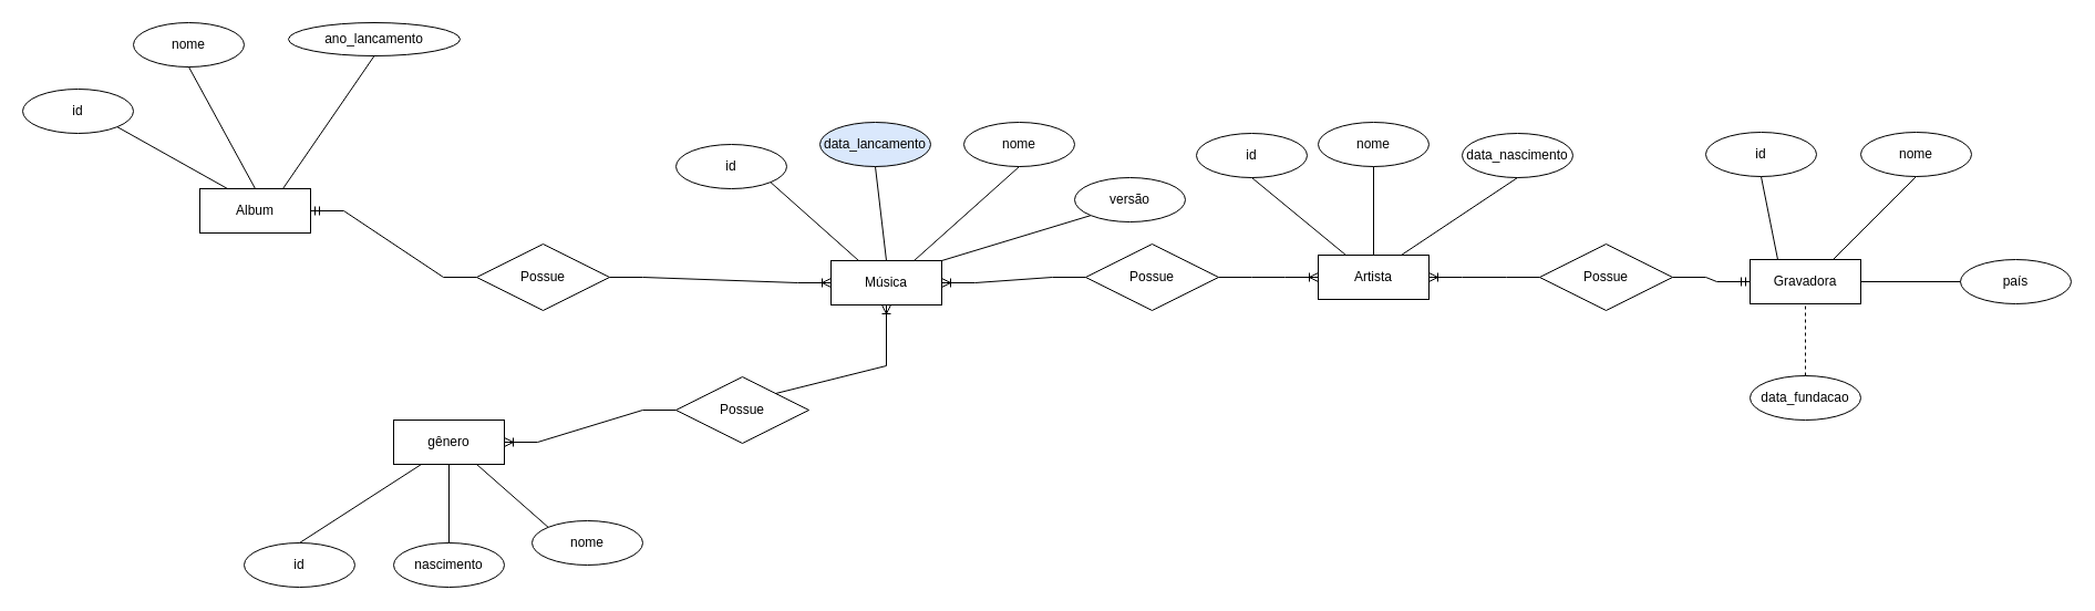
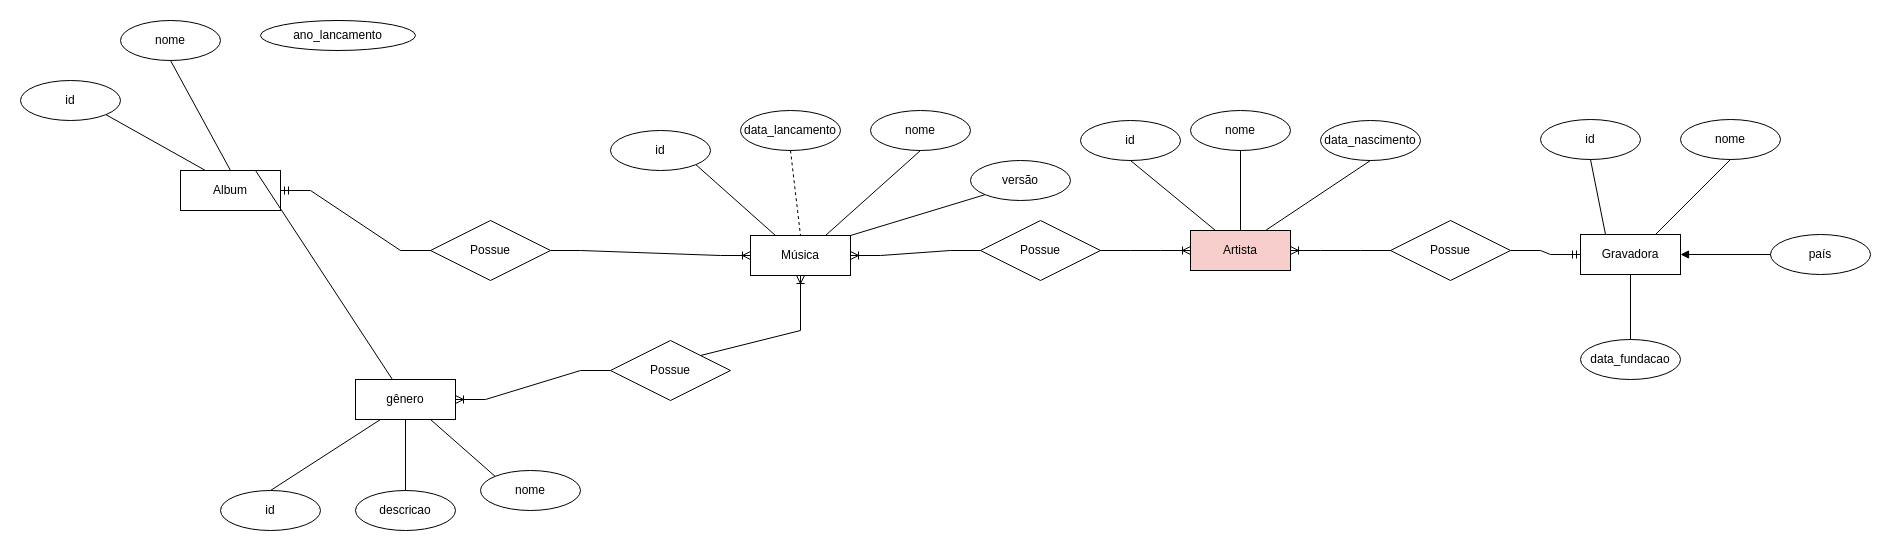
  <mxCell id="0" />
  <mxCell id="1" parent="0" />
  <mxCell id="2" value="Possue" style="shape=rhombus;perimeter=rhombusPerimeter;whiteSpace=wrap;html=1;align=center;" parent="1" vertex="1"><mxGeometry x="430" y="220" width="120" height="60" as="geometry" /></mxCell>
  <mxCell id="3" value="Música" style="whiteSpace=wrap;html=1;align=center;" vertex="1" parent="1"><mxGeometry x="750" y="235" width="100" height="40" as="geometry" /></mxCell>
- <mxCell id="4" value="Artista" style="whiteSpace=wrap;html=1;align=center;" vertex="1" parent="1"><mxGeometry x="1190" y="230" width="100" height="40" as="geometry" /></mxCell>
+ <mxCell id="4" value="Artista" style="whiteSpace=wrap;html=1;align=center;fillColor=#f8cecc;" vertex="1" parent="1"><mxGeometry x="1190" y="230" width="100" height="40" as="geometry" /></mxCell>
  <mxCell id="5" value="gênero" style="whiteSpace=wrap;html=1;align=center;" vertex="1" parent="1"><mxGeometry x="355" y="379" width="100" height="40" as="geometry" /></mxCell>
  <mxCell id="6" value="id" style="ellipse;whiteSpace=wrap;html=1;align=center;" vertex="1" parent="1"><mxGeometry x="610" y="130" width="100" height="40" as="geometry" /></mxCell>
- <mxCell id="7" value="data_lancamento" style="ellipse;whiteSpace=wrap;html=1;align=center;fillColor=#dae8fc;" vertex="1" parent="1"><mxGeometry x="740" y="110" width="100" height="40" as="geometry" /></mxCell>
+ <mxCell id="7" value="data_lancamento" style="ellipse;whiteSpace=wrap;html=1;align=center;" vertex="1" parent="1"><mxGeometry x="740" y="110" width="100" height="40" as="geometry" /></mxCell>
  <mxCell id="8" value="nome" style="ellipse;whiteSpace=wrap;html=1;align=center;" vertex="1" parent="1"><mxGeometry x="870" y="110" width="100" height="40" as="geometry" /></mxCell>
  <mxCell id="9" value="Album" style="whiteSpace=wrap;html=1;align=center;" vertex="1" parent="1"><mxGeometry x="180" y="170" width="100" height="40" as="geometry" /></mxCell>
  <mxCell id="10" value="" style="edgeStyle=entityRelationEdgeStyle;fontSize=12;html=1;endArrow=ERmandOne;rounded=0;entryX=1;entryY=0.5;entryDx=0;entryDy=0;" edge="1" parent="1" source="2" target="9"><mxGeometry width="100" height="100" relative="1" as="geometry"><mxPoint x="470" y="380" as="sourcePoint" /><mxPoint x="570" y="280" as="targetPoint" /></mxGeometry></mxCell>
  <mxCell id="11" value="" style="endArrow=none;html=1;rounded=0;exitX=1;exitY=1;exitDx=0;exitDy=0;entryX=0.25;entryY=0;entryDx=0;entryDy=0;" edge="1" parent="1" source="6" target="3"><mxGeometry relative="1" as="geometry"><mxPoint x="640" y="235" as="sourcePoint" /><mxPoint x="800" y="235" as="targetPoint" /></mxGeometry></mxCell>
- <mxCell id="12" value="" style="endArrow=none;html=1;rounded=0;exitX=0.5;exitY=1;exitDx=0;exitDy=0;entryX=0.5;entryY=0;entryDx=0;entryDy=0;" edge="1" parent="1" source="7" target="3"><mxGeometry relative="1" as="geometry"><mxPoint x="704.64" y="144.86" as="sourcePoint" /><mxPoint x="794.64" y="225.86" as="targetPoint" /></mxGeometry></mxCell>
+ <mxCell id="12" value="" style="endArrow=none;html=1;rounded=0;exitX=0.5;exitY=1;exitDx=0;exitDy=0;entryX=0.5;entryY=0;entryDx=0;entryDy=0;dashed=1;" edge="1" parent="1" source="7" target="3"><mxGeometry relative="1" as="geometry"><mxPoint x="704.64" y="144.86" as="sourcePoint" /><mxPoint x="794.64" y="225.86" as="targetPoint" /></mxGeometry></mxCell>
  <mxCell id="13" value="" style="endArrow=none;html=1;rounded=0;exitX=0;exitY=1;exitDx=0;exitDy=0;entryX=1;entryY=0;entryDx=0;entryDy=0;" edge="1" parent="1" source="36" target="3"><mxGeometry relative="1" as="geometry"><mxPoint x="881" y="137" as="sourcePoint" /><mxPoint x="870" y="243" as="targetPoint" /></mxGeometry></mxCell>
  <mxCell id="14" value="Possue" style="shape=rhombus;perimeter=rhombusPerimeter;whiteSpace=wrap;html=1;align=center;" vertex="1" parent="1"><mxGeometry x="980" y="220" width="120" height="60" as="geometry" /></mxCell>
  <mxCell id="15" value="" style="edgeStyle=entityRelationEdgeStyle;fontSize=12;html=1;endArrow=ERoneToMany;rounded=0;entryX=0;entryY=0.5;entryDx=0;entryDy=0;exitX=1;exitY=0.5;exitDx=0;exitDy=0;" edge="1" parent="1" source="14" target="4"><mxGeometry width="100" height="100" relative="1" as="geometry"><mxPoint x="890" y="305" as="sourcePoint" /><mxPoint x="990" y="205" as="targetPoint" /></mxGeometry></mxCell>
  <mxCell id="16" value="" style="edgeStyle=entityRelationEdgeStyle;fontSize=12;html=1;endArrow=ERoneToMany;rounded=0;entryX=1;entryY=0.5;entryDx=0;entryDy=0;exitX=0;exitY=0.5;exitDx=0;exitDy=0;" edge="1" parent="1" source="14" target="3"><mxGeometry width="100" height="100" relative="1" as="geometry"><mxPoint x="1100" y="265" as="sourcePoint" /><mxPoint x="1190" y="265" as="targetPoint" /></mxGeometry></mxCell>
  <mxCell id="17" value="Possue" style="shape=rhombus;perimeter=rhombusPerimeter;whiteSpace=wrap;html=1;align=center;" vertex="1" parent="1"><mxGeometry x="610" y="340" width="120" height="60" as="geometry" /></mxCell>
  <mxCell id="18" value="" style="edgeStyle=entityRelationEdgeStyle;fontSize=12;html=1;endArrow=ERoneToMany;rounded=0;entryX=1;entryY=0.5;entryDx=0;entryDy=0;exitX=0;exitY=0.5;exitDx=0;exitDy=0;" edge="1" parent="1" source="17" target="5"><mxGeometry width="100" height="100" relative="1" as="geometry"><mxPoint x="980" y="465" as="sourcePoint" /><mxPoint x="860" y="375" as="targetPoint" /></mxGeometry></mxCell>
  <mxCell id="19" value="" style="fontSize=12;html=1;endArrow=ERoneToMany;rounded=0;exitX=1;exitY=0;exitDx=0;exitDy=0;entryX=0.5;entryY=1;entryDx=0;entryDy=0;" edge="1" parent="1" source="17" target="3"><mxGeometry width="100" height="100" relative="1" as="geometry"><mxPoint x="980" y="355" as="sourcePoint" /><mxPoint x="800" y="275" as="targetPoint" /><Array as="points"><mxPoint x="800" y="330" /></Array></mxGeometry></mxCell>
  <mxCell id="20" value="" style="edgeStyle=entityRelationEdgeStyle;fontSize=12;html=1;endArrow=ERoneToMany;rounded=0;entryX=0;entryY=0.5;entryDx=0;entryDy=0;exitX=1;exitY=0.5;exitDx=0;exitDy=0;" edge="1" parent="1" source="2" target="3"><mxGeometry width="100" height="100" relative="1" as="geometry"><mxPoint x="980" y="355" as="sourcePoint" /><mxPoint x="860" y="265" as="targetPoint" /></mxGeometry></mxCell>
  <mxCell id="21" value="nome" style="ellipse;whiteSpace=wrap;html=1;align=center;" vertex="1" parent="1"><mxGeometry x="1190" y="110" width="100" height="40" as="geometry" /></mxCell>
  <mxCell id="22" value="" style="endArrow=none;html=1;rounded=0;exitX=0.5;exitY=1;exitDx=0;exitDy=0;entryX=0.5;entryY=0;entryDx=0;entryDy=0;" edge="1" parent="1" source="21" target="4"><mxGeometry relative="1" as="geometry"><mxPoint x="810" y="55" as="sourcePoint" /><mxPoint x="820" y="150" as="targetPoint" /></mxGeometry></mxCell>
  <mxCell id="23" value="id" style="ellipse;whiteSpace=wrap;html=1;align=center;" vertex="1" parent="1"><mxGeometry x="1080" y="120" width="100" height="40" as="geometry" /></mxCell>
  <mxCell id="24" value="" style="endArrow=none;html=1;rounded=0;exitX=0.5;exitY=1;exitDx=0;exitDy=0;entryX=0.25;entryY=0;entryDx=0;entryDy=0;" edge="1" parent="1" source="23" target="4"><mxGeometry relative="1" as="geometry"><mxPoint x="1340" y="180" as="sourcePoint" /><mxPoint x="1250" y="240" as="targetPoint" /></mxGeometry></mxCell>
  <mxCell id="25" value="data_nascimento" style="ellipse;whiteSpace=wrap;html=1;align=center;" vertex="1" parent="1"><mxGeometry x="1320" y="120" width="100" height="40" as="geometry" /></mxCell>
  <mxCell id="26" value="" style="endArrow=none;html=1;rounded=0;exitX=0.5;exitY=1;exitDx=0;exitDy=0;entryX=0.75;entryY=0;entryDx=0;entryDy=0;" edge="1" source="25" parent="1" target="4"><mxGeometry relative="1" as="geometry"><mxPoint x="910" y="65" as="sourcePoint" /><mxPoint x="1340" y="240" as="targetPoint" /></mxGeometry></mxCell>
  <mxCell id="27" value="id" style="ellipse;whiteSpace=wrap;html=1;align=center;" vertex="1" parent="1"><mxGeometry x="220" y="490" width="100" height="40" as="geometry" /></mxCell>
  <mxCell id="28" value="" style="endArrow=none;html=1;rounded=0;exitX=0.25;exitY=1;exitDx=0;exitDy=0;entryX=0.5;entryY=0;entryDx=0;entryDy=0;" edge="1" parent="1" source="5" target="27"><mxGeometry relative="1" as="geometry"><mxPoint x="465" y="434" as="sourcePoint" /><mxPoint x="535" y="410" as="targetPoint" /></mxGeometry></mxCell>
  <mxCell id="29" value="id" style="ellipse;whiteSpace=wrap;html=1;align=center;" vertex="1" parent="1"><mxGeometry x="20" y="80" width="100" height="40" as="geometry" /></mxCell>
  <mxCell id="30" value="" style="endArrow=none;html=1;rounded=0;exitX=0.25;exitY=0;exitDx=0;exitDy=0;entryX=1;entryY=1;entryDx=0;entryDy=0;" edge="1" target="29" parent="1" source="9"><mxGeometry relative="1" as="geometry"><mxPoint x="145" y="304" as="sourcePoint" /><mxPoint x="240" y="394" as="targetPoint" /></mxGeometry></mxCell>
  <mxCell id="31" value="Gravadora" style="whiteSpace=wrap;html=1;align=center;" vertex="1" parent="1"><mxGeometry x="1580" y="234" width="100" height="40" as="geometry" /></mxCell>
  <mxCell id="32" value="id" style="ellipse;whiteSpace=wrap;html=1;align=center;" vertex="1" parent="1"><mxGeometry x="1540" y="119" width="100" height="40" as="geometry" /></mxCell>
  <mxCell id="33" value="data_fundacao" style="ellipse;whiteSpace=wrap;html=1;align=center;" vertex="1" parent="1"><mxGeometry x="1580" y="339" width="100" height="40" as="geometry" /></mxCell>
  <mxCell id="34" value="nome" style="ellipse;whiteSpace=wrap;html=1;align=center;" vertex="1" parent="1"><mxGeometry x="1680" y="119" width="100" height="40" as="geometry" /></mxCell>
  <mxCell id="35" value="país" style="ellipse;whiteSpace=wrap;html=1;align=center;" vertex="1" parent="1"><mxGeometry x="1770" y="234" width="100" height="40" as="geometry" /></mxCell>
  <mxCell id="36" value="versão" style="ellipse;whiteSpace=wrap;html=1;align=center;" vertex="1" parent="1"><mxGeometry x="970" y="160" width="100" height="40" as="geometry" /></mxCell>
  <mxCell id="37" value="" style="endArrow=none;html=1;rounded=0;exitX=0.5;exitY=1;exitDx=0;exitDy=0;entryX=0.75;entryY=0;entryDx=0;entryDy=0;" edge="1" parent="1" source="8" target="3"><mxGeometry relative="1" as="geometry"><mxPoint x="855" y="159.4" as="sourcePoint" /><mxPoint x="800" y="220.4" as="targetPoint" /></mxGeometry></mxCell>
  <mxCell id="38" value="nome" style="ellipse;whiteSpace=wrap;html=1;align=center;" vertex="1" parent="1"><mxGeometry x="120" y="20" width="100" height="40" as="geometry" /></mxCell>
  <mxCell id="39" value="ano_lancamento" style="ellipse;whiteSpace=wrap;html=1;align=center;" vertex="1" parent="1"><mxGeometry x="260" y="20" width="155" height="30" as="geometry" /></mxCell>
- <mxCell id="40" value="" style="endArrow=none;html=1;rounded=0;exitX=0.75;exitY=0;exitDx=0;exitDy=0;entryX=0.5;entryY=1;entryDx=0;entryDy=0;" edge="1" parent="1" source="9" target="39"><mxGeometry relative="1" as="geometry"><mxPoint x="230" y="150" as="sourcePoint" /><mxPoint x="360" y="90" as="targetPoint" /></mxGeometry></mxCell>
+ <mxCell id="40" value="" style="endArrow=none;html=1;rounded=0;exitX=0.75;exitY=0;exitDx=0;exitDy=0;" edge="1" parent="1" source="9" target="5"><mxGeometry relative="1" as="geometry"><mxPoint x="230" y="150" as="sourcePoint" /><mxPoint x="360" y="90" as="targetPoint" /></mxGeometry></mxCell>
  <mxCell id="41" value="" style="endArrow=none;html=1;rounded=0;exitX=0.5;exitY=0;exitDx=0;exitDy=0;entryX=0.5;entryY=1;entryDx=0;entryDy=0;" edge="1" parent="1" source="9" target="38"><mxGeometry relative="1" as="geometry"><mxPoint x="205" y="160" as="sourcePoint" /><mxPoint x="260" y="50" as="targetPoint" /></mxGeometry></mxCell>
  <mxCell id="42" value="nome" style="ellipse;whiteSpace=wrap;html=1;align=center;" vertex="1" parent="1"><mxGeometry x="480" y="470" width="100" height="40" as="geometry" /></mxCell>
- <mxCell id="43" value="nascimento" style="ellipse;whiteSpace=wrap;html=1;align=center;" vertex="1" parent="1"><mxGeometry x="355" y="490" width="100" height="40" as="geometry" /></mxCell>
+ <mxCell id="43" value="descricao" style="ellipse;whiteSpace=wrap;html=1;align=center;" vertex="1" parent="1"><mxGeometry x="355" y="490" width="100" height="40" as="geometry" /></mxCell>
  <mxCell id="44" value="" style="endArrow=none;html=1;rounded=0;exitX=0.75;exitY=1;exitDx=0;exitDy=0;entryX=0;entryY=0;entryDx=0;entryDy=0;" edge="1" parent="1" source="5" target="42"><mxGeometry relative="1" as="geometry"><mxPoint x="465" y="443" as="sourcePoint" /><mxPoint x="535" y="419" as="targetPoint" /></mxGeometry></mxCell>
  <mxCell id="45" value="" style="endArrow=none;html=1;rounded=0;exitX=0.5;exitY=1;exitDx=0;exitDy=0;entryX=0.5;entryY=0;entryDx=0;entryDy=0;" edge="1" parent="1" source="5" target="43"><mxGeometry relative="1" as="geometry"><mxPoint x="412.5" y="430" as="sourcePoint" /><mxPoint x="497.5" y="481" as="targetPoint" /></mxGeometry></mxCell>
  <mxCell id="46" value="" style="endArrow=none;html=1;rounded=0;exitX=0.5;exitY=1;exitDx=0;exitDy=0;entryX=0.25;entryY=0;entryDx=0;entryDy=0;" edge="1" parent="1" source="32" target="31"><mxGeometry relative="1" as="geometry"><mxPoint x="1475" y="269" as="sourcePoint" /><mxPoint x="1370" y="339" as="targetPoint" /></mxGeometry></mxCell>
  <mxCell id="47" value="" style="endArrow=none;html=1;rounded=0;exitX=0.5;exitY=1;exitDx=0;exitDy=0;entryX=0.75;entryY=0;entryDx=0;entryDy=0;" edge="1" parent="1" source="34" target="31"><mxGeometry relative="1" as="geometry"><mxPoint x="1590" y="219" as="sourcePoint" /><mxPoint x="1655" y="299" as="targetPoint" /></mxGeometry></mxCell>
- <mxCell id="48" value="" style="endArrow=none;html=1;rounded=0;exitX=0;exitY=0.5;exitDx=0;exitDy=0;entryX=1;entryY=0.5;entryDx=0;entryDy=0;" edge="1" parent="1" source="35" target="31"><mxGeometry relative="1" as="geometry"><mxPoint y="239" as="sourcePoint" x="1710" /><mxPoint x="1660" y="324" as="targetPoint" /></mxGeometry></mxCell>
- <mxCell id="49" value="" style="endArrow=none;html=1;rounded=0;exitX=0.5;exitY=0;exitDx=0;exitDy=0;entryX=0.5;entryY=1;entryDx=0;entryDy=0;dashed=1;" edge="1" parent="1" source="33" target="31"><mxGeometry relative="1" as="geometry"><mxPoint x="1780" y="293.41" as="sourcePoint" /><mxPoint x="1670" y="344.41" as="targetPoint" /></mxGeometry></mxCell>
+ <mxCell id="48" value="" style="endArrow=block;html=1;rounded=0;exitX=0;exitY=0.5;exitDx=0;exitDy=0;entryX=1;entryY=0.5;entryDx=0;entryDy=0;" edge="1" parent="1" source="35" target="31"><mxGeometry relative="1" as="geometry"><mxPoint y="239" as="sourcePoint" x="1710" /><mxPoint x="1660" y="324" as="targetPoint" /></mxGeometry></mxCell>
+ <mxCell id="49" value="" style="endArrow=none;html=1;rounded=0;exitX=0.5;exitY=0;exitDx=0;exitDy=0;entryX=0.5;entryY=1;entryDx=0;entryDy=0;" edge="1" parent="1" source="33" target="31"><mxGeometry relative="1" as="geometry"><mxPoint x="1780" y="293.41" as="sourcePoint" /><mxPoint x="1670" y="344.41" as="targetPoint" /></mxGeometry></mxCell>
  <mxCell id="50" value="Possue" style="shape=rhombus;perimeter=rhombusPerimeter;whiteSpace=wrap;html=1;align=center;" vertex="1" parent="1"><mxGeometry x="1390" y="220" width="120" height="60" as="geometry" /></mxCell>
  <mxCell id="51" value="" style="edgeStyle=entityRelationEdgeStyle;fontSize=12;html=1;endArrow=ERoneToMany;rounded=0;entryX=1;entryY=0.5;entryDx=0;entryDy=0;exitX=0;exitY=0.5;exitDx=0;exitDy=0;" edge="1" parent="1" source="50" target="4"><mxGeometry width="100" height="100" relative="1" as="geometry"><mxPoint x="1350" y="300" as="sourcePoint" /><mxPoint x="1440" y="300" as="targetPoint" /></mxGeometry></mxCell>
  <mxCell id="52" value="" style="edgeStyle=entityRelationEdgeStyle;fontSize=12;html=1;endArrow=ERmandOne;rounded=0;entryX=0;entryY=0.5;entryDx=0;entryDy=0;exitX=1;exitY=0.5;exitDx=0;exitDy=0;" edge="1" parent="1" source="50" target="31"><mxGeometry width="100" height="100" relative="1" as="geometry"><mxPoint x="1300" y="460" as="sourcePoint" /><mxPoint x="1150" y="400" as="targetPoint" /></mxGeometry></mxCell>
